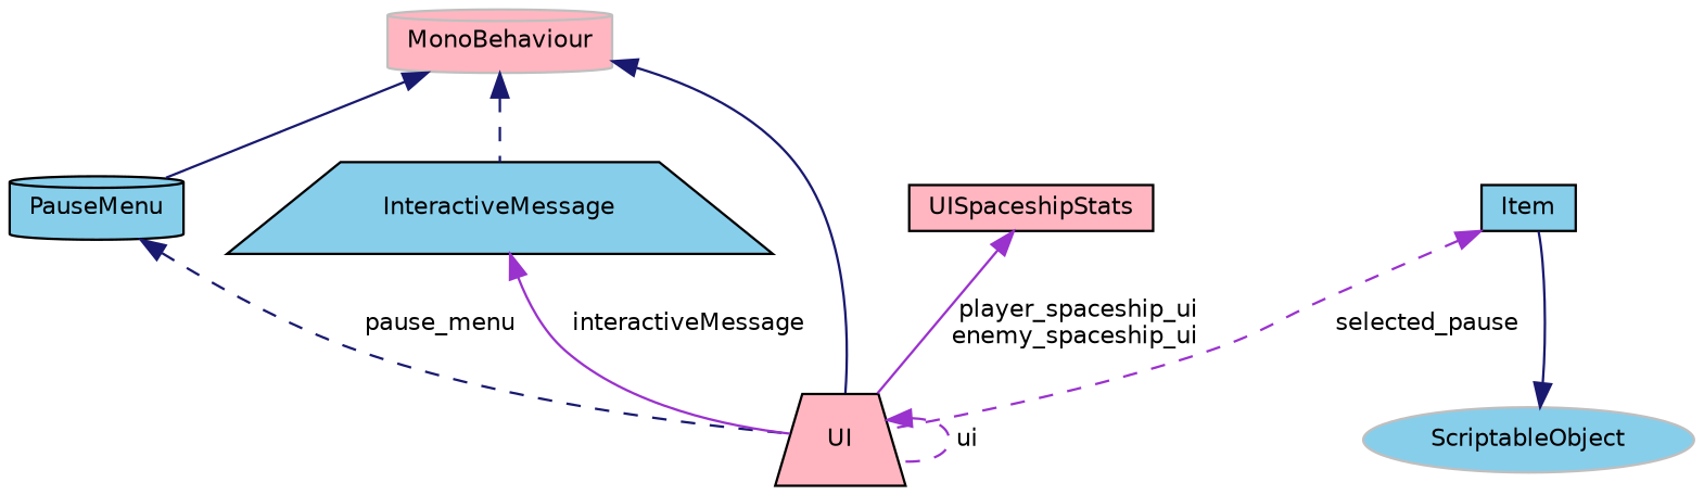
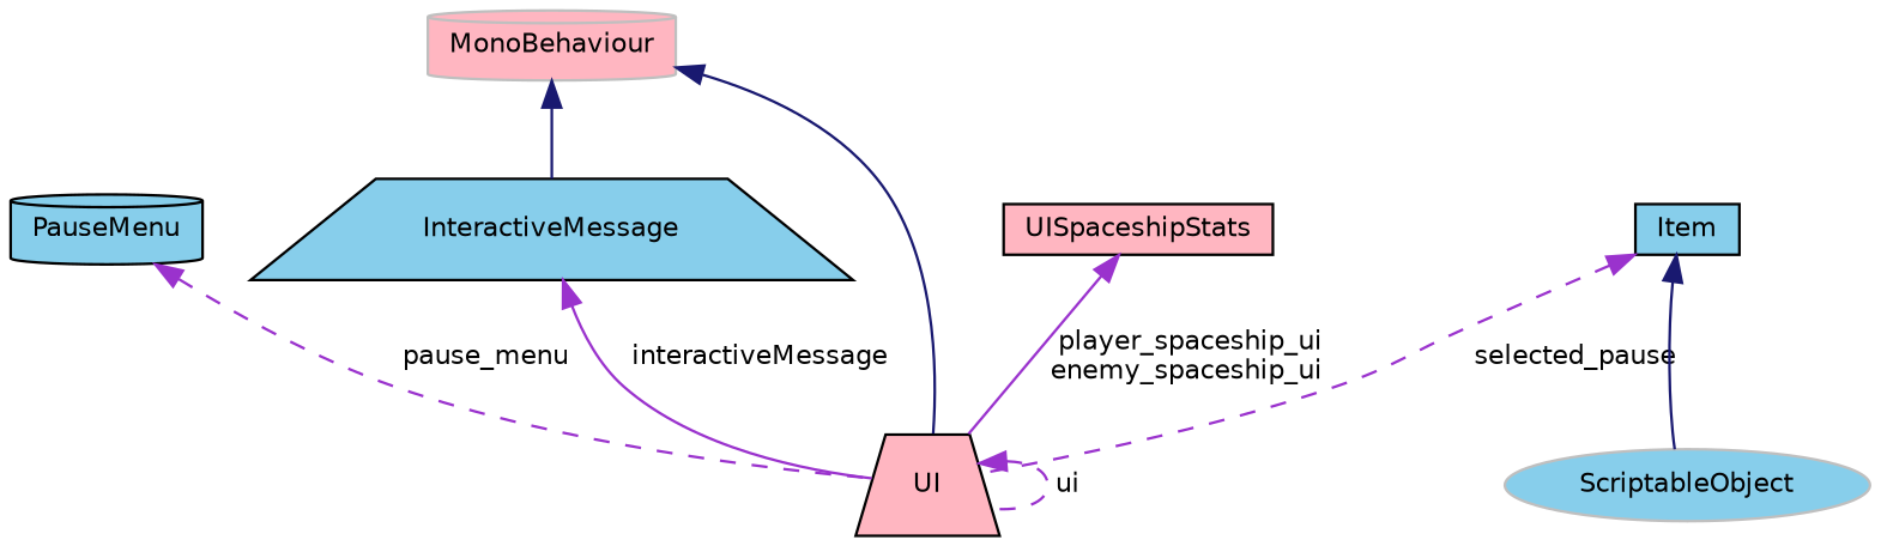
  digraph {
    node [color=black fillcolor=skyblue fontname=Helvetica fontsize=10 shape=trapezium style=filled]
    edge [color=darkorchid3 dir=back fontname=Helvetica fontsize=10 labelfontname=Helvetica labelfontsize=10 style=solid]
    n1 [fillcolor=lightpink fontcolor=black height=0.2 label=UI width=0.4]
    n2 [color=grey75 fillcolor=lightpink height=0.2 label=MonoBehaviour shape=cylinder width=0.4]
    n3 [height=0.2 label=PauseMenu shape=cylinder width=0.4]
    n4 [height=0.2 label=InteractiveMessage width=0.4]
    n5 [height=0.2 label=Item shape=box width=0.4]
    n6 [color=grey75 height=0.2 label=ScriptableObject shape=ellipse width=0.4]
    n7 [fillcolor=lightpink height=0.2 label=UISpaceshipStats shape=box width=0.4]
    n1 -> n1 [label=" ui" style=dashed]
    n2 -> n1 [color=midnightblue]
-   n2 -> n3 [color=midnightblue]
-   n2 -> n4 [color=midnightblue style=dashed]
-   n3 -> n1 [color=midnightblue label=" pause_menu" style=dashed]
+   n2 -> n4 [color=midnightblue]
+   n3 -> n1 [label=" pause_menu" style=dashed]
    n4 -> n1 [label=" interactiveMessage"]
    n5 -> n1 [label=" selected_pause" style=dashed]
-   n6 -> n5 [color=midnightblue]
+   n5 -> n6 [color=midnightblue]
    n7 -> n1 [label=" player_spaceship_ui\nenemy_spaceship_ui"]
  }
